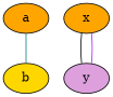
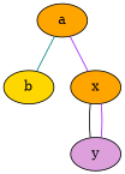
  graph {
    node [fillcolor=orange style=filled]
    edge [color=purple]
    b [fillcolor=gold]
    a
    x
    y [fillcolor=plum]
    a -- b [color=teal]
+   a -- x
    x -- y [color=black w=5.0]
    x -- y [w=5.0]
  }
